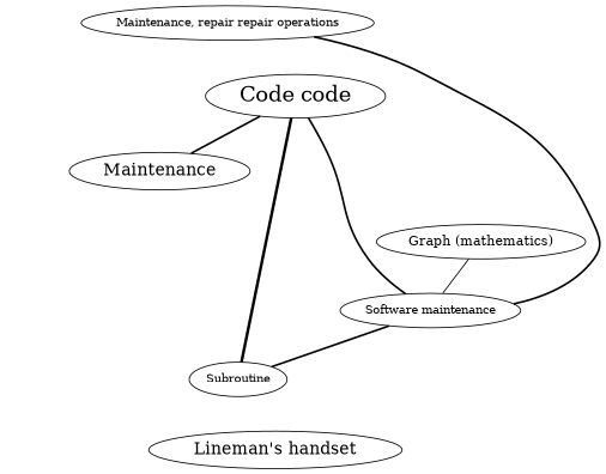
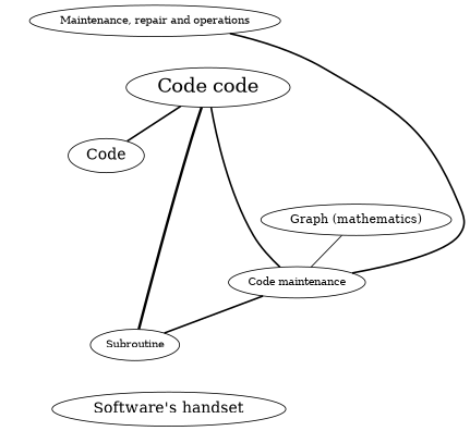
  graph {
    root="Source code"
    node [fontsize=12]
    edge [style=invis]
    n1 [fontsize=22 label="Code code"]
-   "Maintenance, repair and operations" [label="Maintenance, repair repair operations"]
-   Code [fontsize=18 label=Maintenance]
+   "Maintenance, repair and operations"
+   Code [fontsize=18]
    "Graph (mathematics)" [fontsize=14]
-   "Software maintenance"
+   "Software maintenance" [label="Code maintenance"]
    Subroutine
-   "Lineman's handset" [fontsize=18]
+   "Lineman's handset" [fontsize=18 label="Software's handset"]
    n1 -- Code [penwidth=2 style=""]
    n1 -- "Graph (mathematics)"
    n1 -- "Software maintenance" [penwidth=2 style=""]
    n1 -- Subroutine [penwidth=3 style=""]
    n1 -- "Lineman's handset"
    "Maintenance, repair and operations" -- n1
    "Maintenance, repair and operations" -- Code
    "Maintenance, repair and operations" -- "Graph (mathematics)"
    "Maintenance, repair and operations" -- "Software maintenance" [penwidth=2 style=""]
    "Maintenance, repair and operations" -- Subroutine
    "Maintenance, repair and operations" -- "Lineman's handset"
    Code -- "Graph (mathematics)"
    Code -- "Software maintenance"
    Code -- Subroutine
    Code -- "Lineman's handset"
    "Graph (mathematics)" -- "Software maintenance" [penwidth=1 style=""]
    "Graph (mathematics)" -- "Lineman's handset"
    "Software maintenance" -- Subroutine [penwidth=2 style=""]
    "Software maintenance" -- "Lineman's handset"
    Subroutine -- "Lineman's handset"
  }
